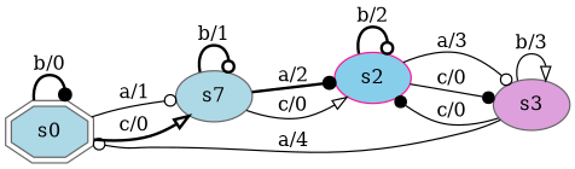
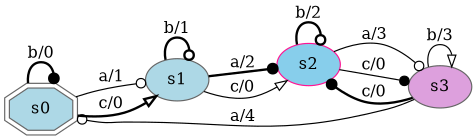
  digraph {
    rankdir=LR
    node [color=gray40 fillcolor=lightblue style=filled]
    edge [arrowhead=odot style=solid]
    s0 [shape=doubleoctagon]
-   s1 [label=s7]
+   s1
    s2 [color=deeppink fillcolor=skyblue]
    s3 [fillcolor=plum]
    s0 -> s0 [arrowhead=dot label="b/0" style=bold]
    s0 -> s1 [label="a/1"]
    s0 -> s1 [arrowhead=onormal label="c/0" style=bold]
    s1 -> s1 [label="b/1" style=bold]
    s1 -> s2 [arrowhead=dot label="a/2" style=bold]
    s1 -> s2 [arrowhead=onormal label="c/0"]
    s2 -> s2 [label="b/2" style=bold]
    s2 -> s3 [label="a/3"]
    s2 -> s3 [arrowhead=dot label="c/0"]
    s3 -> s0 [label="a/4"]
-   s3 -> s2 [arrowhead=dot label="c/0"]
+   s3 -> s2 [arrowhead=dot label="c/0" style=bold]
    s3 -> s3 [arrowhead=onormal label="b/3"]
  }
